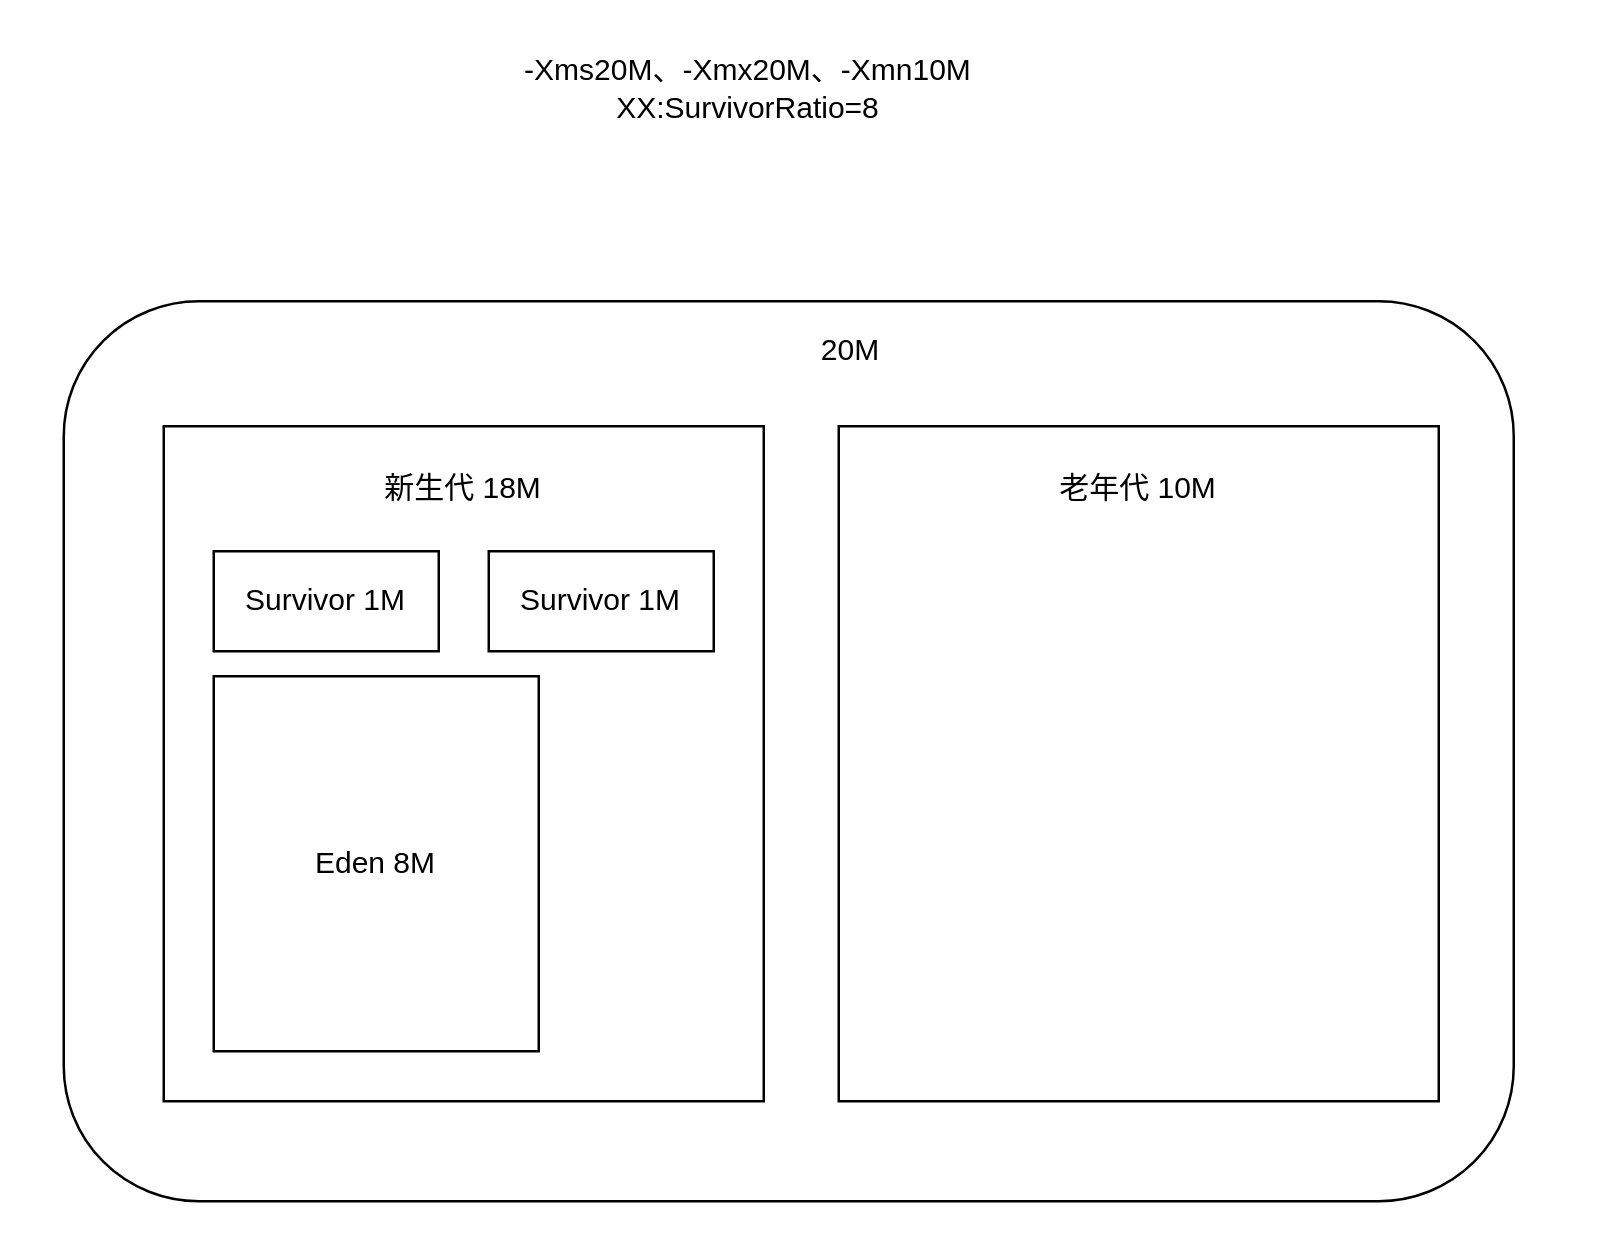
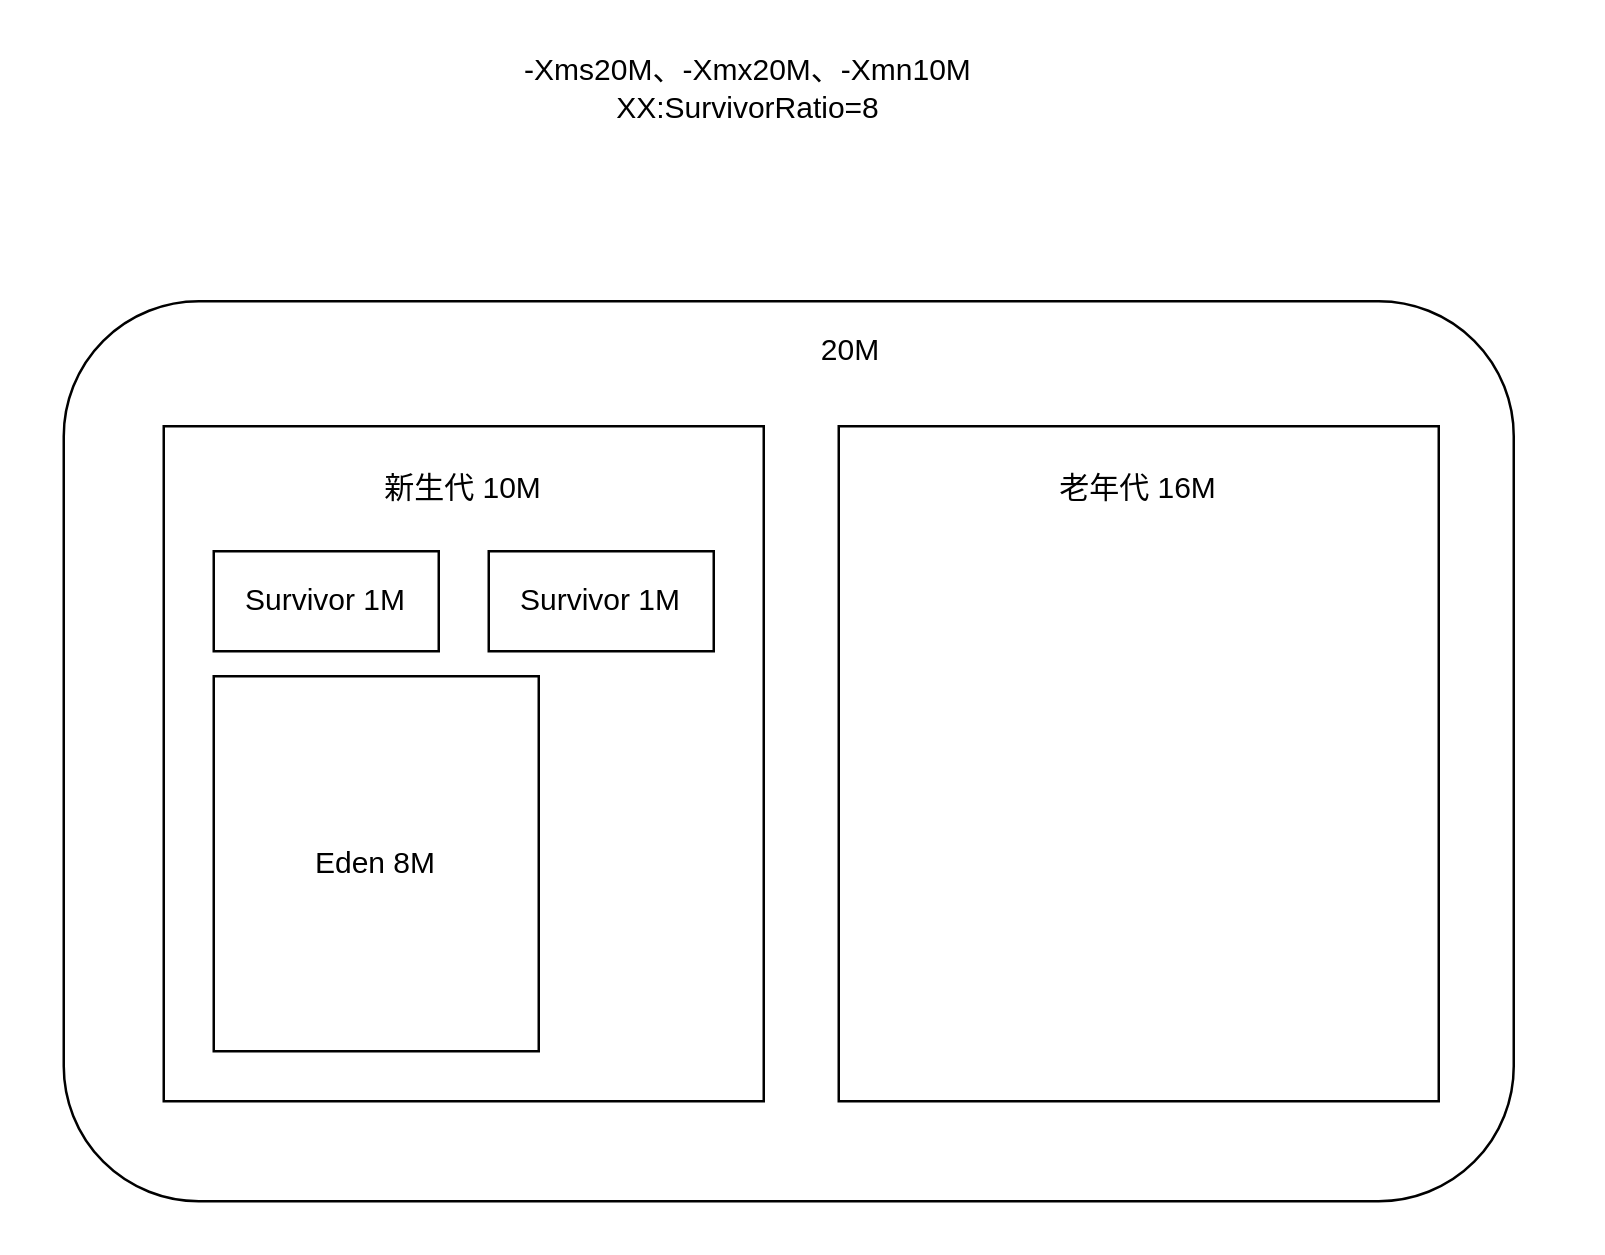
  <mxCell id="0" />
  <mxCell id="1" parent="0" />
  <mxCell id="2" value="-Xms20M、-Xmx20M、-Xmn10M&lt;br&gt;XX:SurvivorRatio=8" style="text;html=1;strokeColor=none;fillColor=none;align=center;verticalAlign=middle;whiteSpace=wrap;rounded=0;" vertex="1" parent="1"><mxGeometry x="134" y="20" width="330" height="30" as="geometry" /></mxCell>
  <mxCell id="3" value="" style="rounded=1;whiteSpace=wrap;html=1;" vertex="1" parent="1"><mxGeometry x="25" y="120" width="580" height="360" as="geometry" /></mxCell>
  <mxCell id="4" value="20M" style="text;html=1;strokeColor=none;fillColor=none;align=center;verticalAlign=middle;whiteSpace=wrap;rounded=0;" vertex="1" parent="1"><mxGeometry x="175" y="125" width="330" height="30" as="geometry" /></mxCell>
  <mxCell id="5" value="" style="rounded=0;whiteSpace=wrap;html=1;" vertex="1" parent="1"><mxGeometry x="65" y="170" width="240" height="270" as="geometry" /></mxCell>
  <mxCell id="6" value="" style="rounded=0;whiteSpace=wrap;html=1;" vertex="1" parent="1"><mxGeometry x="335" y="170" width="240" height="270" as="geometry" /></mxCell>
- <mxCell id="7" value="新生代 18M" style="text;html=1;strokeColor=none;fillColor=none;align=center;verticalAlign=middle;whiteSpace=wrap;rounded=0;" vertex="1" parent="1"><mxGeometry x="20" y="180" width="330" height="30" as="geometry" /></mxCell>
- <mxCell id="8" value="老年代 10M" style="text;html=1;strokeColor=none;fillColor=none;align=center;verticalAlign=middle;whiteSpace=wrap;rounded=0;" vertex="1" parent="1"><mxGeometry x="290" y="180" width="330" height="30" as="geometry" /></mxCell>
+ <mxCell id="7" value="新生代 10M" style="text;html=1;strokeColor=none;fillColor=none;align=center;verticalAlign=middle;whiteSpace=wrap;rounded=0;" vertex="1" parent="1"><mxGeometry x="20" y="180" width="330" height="30" as="geometry" /></mxCell>
+ <mxCell id="8" value="老年代 16M" style="text;html=1;strokeColor=none;fillColor=none;align=center;verticalAlign=middle;whiteSpace=wrap;rounded=0;" vertex="1" parent="1"><mxGeometry x="290" y="180" width="330" height="30" as="geometry" /></mxCell>
  <mxCell id="9" value="Survivor 1M" style="rounded=0;whiteSpace=wrap;html=1;" vertex="1" parent="1"><mxGeometry x="85" y="220" width="90" height="40" as="geometry" /></mxCell>
  <mxCell id="10" value="Survivor 1M" style="rounded=0;whiteSpace=wrap;html=1;" vertex="1" parent="1"><mxGeometry x="195" y="220" width="90" height="40" as="geometry" /></mxCell>
  <mxCell id="11" value="Eden 8M" style="rounded=0;whiteSpace=wrap;html=1;" vertex="1" parent="1"><mxGeometry x="85" y="270" width="130" height="150" as="geometry" /></mxCell>
